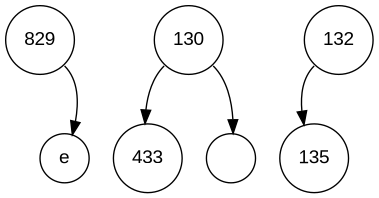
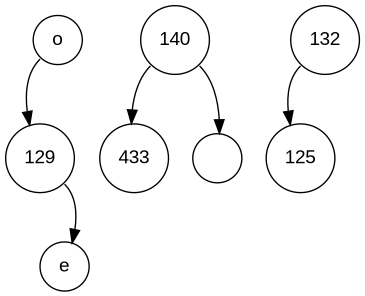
  digraph {
    node [fontname=Arial shape=circle]
    edge [tailport=sw]
-   n2 [label=829 width=0.5]
-   n3 [label=130 width=0.5]
+   n1 [label=o width=0.5]
+   n2 [label=129 width=0.5]
+   n3 [label=140 width=0.5]
    n4 [label=433 width=0.5]
    n5 [label=" " width=0.5]
    n6 [label=e width=0.5]
    n7 [label=132 width=0.5]
-   n8 [label=135 width=0.5]
+   n8 [label=125 width=0.5]
+   n1 -> n2
    n2 -> n6 [tailport=se]
    n3 -> n4
    n3 -> n5 [tailport=se]
    n7 -> n8
  }
